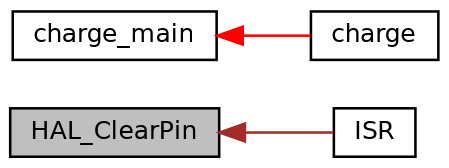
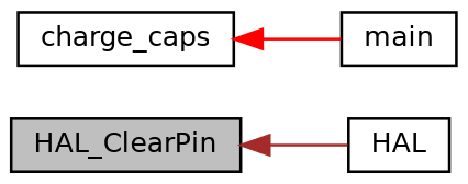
  digraph {
    rankdir=LR
    node [color=black fillcolor=white fontname=Helvetica fontsize=10 shape=record style=filled]
    edge [dir=back fontname=Helvetica fontsize=10 labelfontname=Helvetica labelfontsize=10 style=solid]
    n1 [fillcolor=grey75 fontcolor=black height=0.2 label=HAL_ClearPin width=0.4]
-   n2 [height=0.2 label=ISR width=0.4]
-   n3 [height=0.2 label=charge_main width=0.4]
-   n4 [height=0.2 label=charge width=0.4]
+   n2 [height=0.2 label=HAL width=0.4]
+   n3 [height=0.2 label=charge_caps width=0.4]
+   n4 [height=0.2 label=main width=0.4]
    n1 -> n2 [color=brown]
    n3 -> n4 [color=red]
  }
